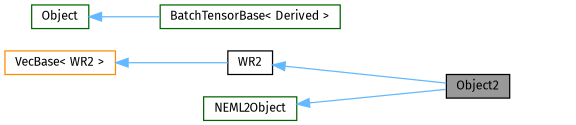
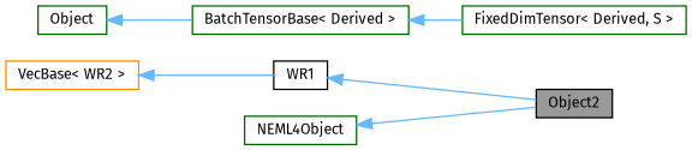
  digraph {
    fontname="Fira Sans"
    rankdir=LR
    node [color=darkgreen fillcolor=white fontname="Fira Sans" fontsize=10 shape=box style=filled]
    edge [color=steelblue1 dir=back fontname="Fira Sans" fontsize=10 labelfontname=Helvetica labelfontsize=10 style=solid]
    n1 [color=black fillcolor=grey60 fontcolor=black height=0.2 label=Object2 width=0.4]
-   n2 [color=black height=0.2 label=WR2 width=0.4]
+   n2 [color=black height=0.2 label=WR1 width=0.4]
    n3 [color=darkorange height=0.2 label="VecBase\< WR2 \>" width=0.4]
+   n4 [height=0.2 label="FixedDimTensor\< Derived, S \>" width=0.4]
    n5 [height=0.2 label="BatchTensorBase\< Derived \>" width=0.4]
    n6 [height=0.2 label=Object width=0.4]
-   n7 [height=0.2 label=NEML2Object width=0.4]
+   n7 [height=0.2 label=NEML4Object width=0.4]
    n2 -> n1
    n3 -> n2
+   n5 -> n4
    n6 -> n5
    n7 -> n1
  }
